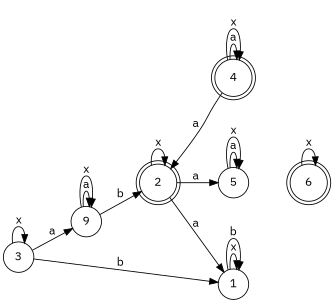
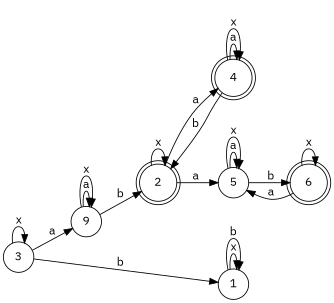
  digraph {
    fontname="IBM Plex Sans"
    rankdir=LR
    node [fontname="IBM Plex Sans" shape=circle]
    edge [fontname="IBM Plex Sans"]
    n1 [label=9]
    2 [shape=doublecircle]
    4 [shape=doublecircle]
    5
    1
    6 [shape=doublecircle]
    3
    n1 -> n1 [label=a]
    n1 -> n1 [label=x]
    n1 -> 2 [label=b]
    2 -> 2 [label=x]
-   2 -> 1 [label=a]
+   2 -> 4 [label=a]
    2 -> 5 [label=a]
-   4 -> 2 [label=a]
+   4 -> 2 [label=b]
    4 -> 4 [label=a]
    4 -> 4 [label=x]
    5 -> 5 [label=a]
    5 -> 5 [label=x]
+   5 -> 6 [label=b]
    1 -> 1 [label=x]
    1 -> 1 [label=b]
+   6 -> 5 [label=a]
    6 -> 6 [label=x]
    3 -> n1 [label=a]
    3 -> 1 [label=b]
    3 -> 3 [label=x]
  }
